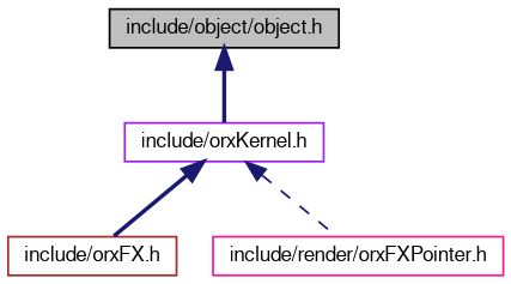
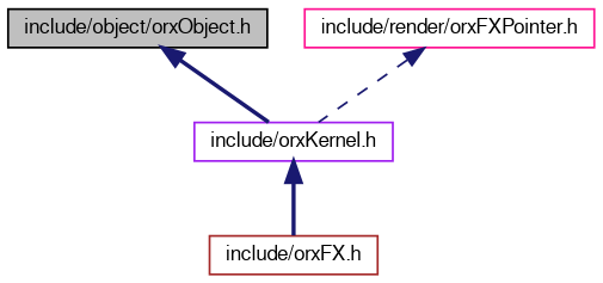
  digraph {
    node [fontname=FreeSans fontsize=10 shape=record]
    edge [color=midnightblue dir=back fontname=FreeSans fontsize=10 labelfontname=FreeSans labelfontsize=10 style=bold]
-   n1 [color=black fillcolor=grey75 fontcolor=black height=0.2 label="include/object/object.h" style=filled width=0.4]
+   n1 [color=black fillcolor=grey75 fontcolor=black height=0.2 label="include/object/orxObject.h" style=filled width=0.4]
    n2 [color=purple height=0.2 label="include/orxKernel.h" width=0.4]
    n3 [color=brown height=0.2 label="include/orxFX.h" width=0.4]
    n4 [color=deeppink height=0.2 label="include/render/orxFXPointer.h" width=0.4]
    n1 -> n2
    n2 -> n3
-   n2 -> n4 [style=dashed]
+   n4 -> n2 [style=dashed]
  }
